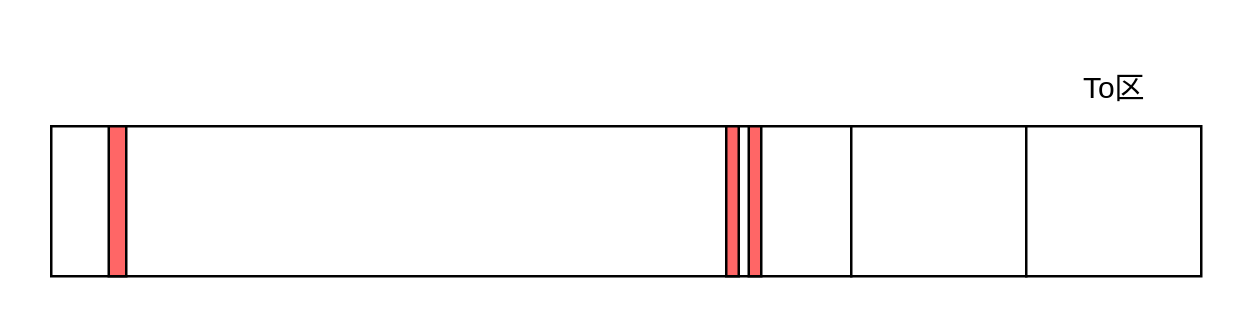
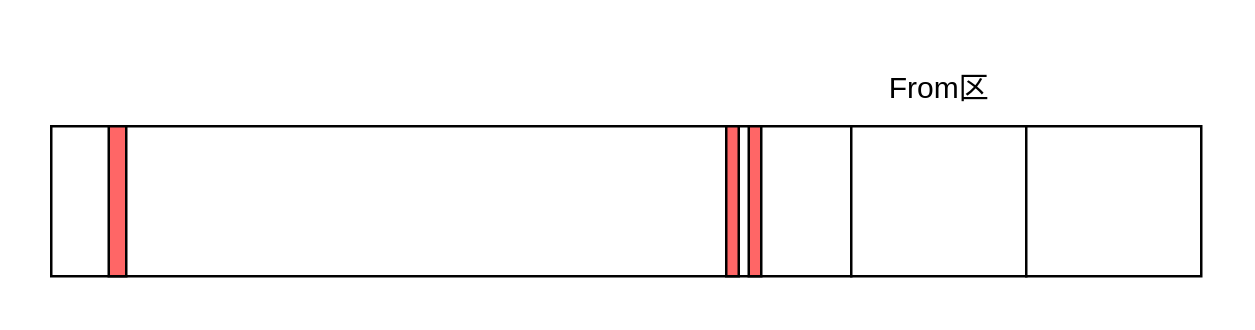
  <mxCell id="0" />
  <mxCell id="1" parent="0" />
  <mxCell id="2" value="" style="rounded=0;whiteSpace=wrap;html=1;fillColor=#FFFFFF;strokeColor=#000000;" parent="1" vertex="1"><mxGeometry x="20" y="50" width="320" height="60" as="geometry" /></mxCell>
  <mxCell id="3" value="" style="rounded=0;whiteSpace=wrap;html=1;fillColor=#FFFFFF;strokeColor=#000000;" parent="1" vertex="1"><mxGeometry x="340" y="50" width="70" height="60" as="geometry" /></mxCell>
+ <mxCell id="4" value="From区" style="text;html=1;strokeColor=none;fillColor=none;align=center;verticalAlign=middle;whiteSpace=wrap;rounded=0;fontColor=#000000;" parent="1" vertex="1"><mxGeometry x="352.5" y="20" width="45" height="30" as="geometry" /></mxCell>
  <mxCell id="5" value="" style="rounded=0;whiteSpace=wrap;html=1;fillColor=#FFFFFF;strokeColor=#000000;" parent="1" vertex="1"><mxGeometry x="410" y="50" width="70" height="60" as="geometry" /></mxCell>
- <mxCell id="6" value="To区" style="text;html=1;strokeColor=none;fillColor=none;align=center;verticalAlign=middle;whiteSpace=wrap;rounded=0;fontColor=#000000;" parent="1" vertex="1"><mxGeometry x="422.5" y="20" width="45" height="30" as="geometry" /></mxCell>
  <mxCell id="7" value="" style="rounded=0;whiteSpace=wrap;html=1;fillColor=#FF6666;strokeColor=#000000;" parent="1" vertex="1"><mxGeometry x="43" y="50" width="7" height="60" as="geometry" /></mxCell>
  <mxCell id="8" value="" style="rounded=0;whiteSpace=wrap;html=1;fillColor=#FF6666;strokeColor=#000000;" parent="1" vertex="1"><mxGeometry x="290" y="50" width="5" height="60" as="geometry" /></mxCell>
  <mxCell id="9" value="" style="rounded=0;whiteSpace=wrap;html=1;fillColor=#FF6666;strokeColor=#000000;" parent="1" vertex="1"><mxGeometry x="299" y="50" width="5" height="60" as="geometry" /></mxCell>
